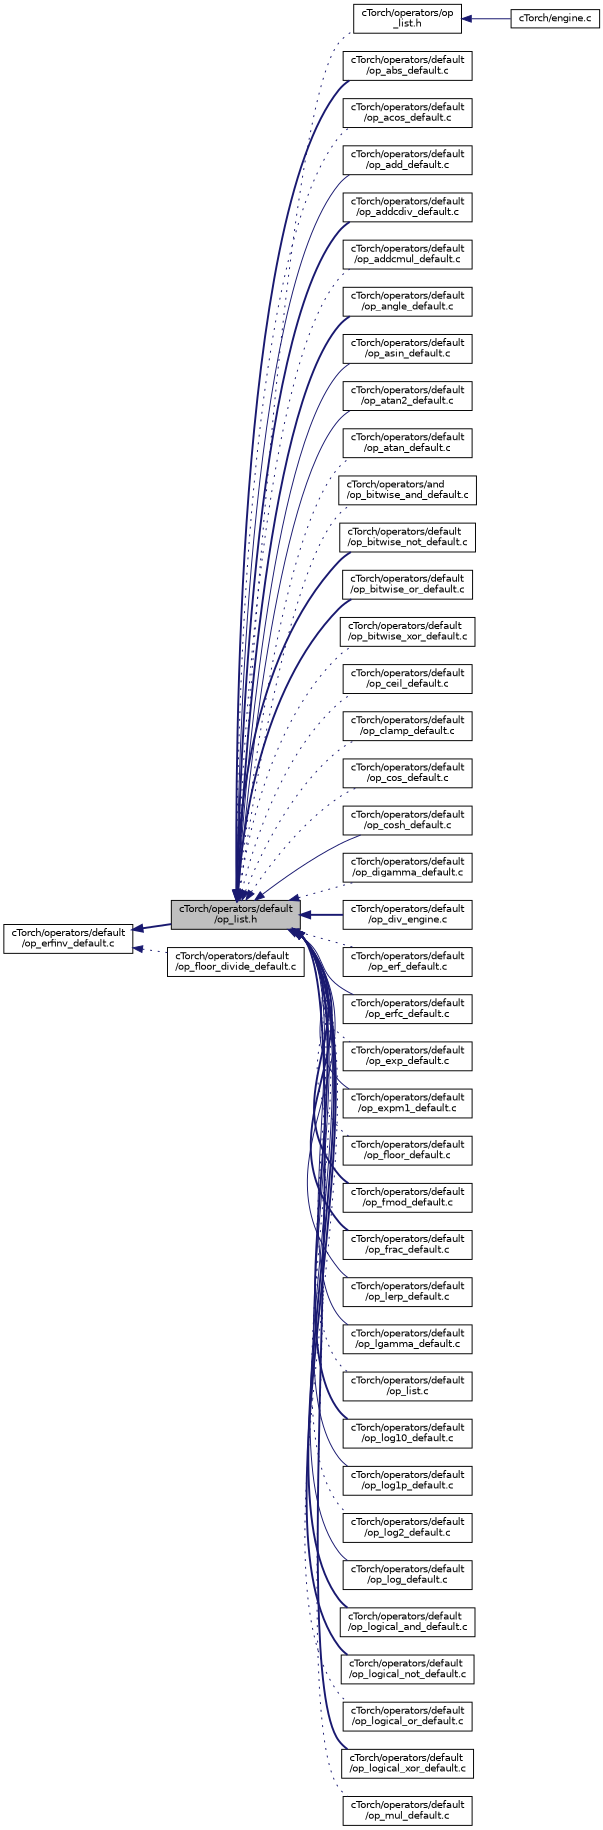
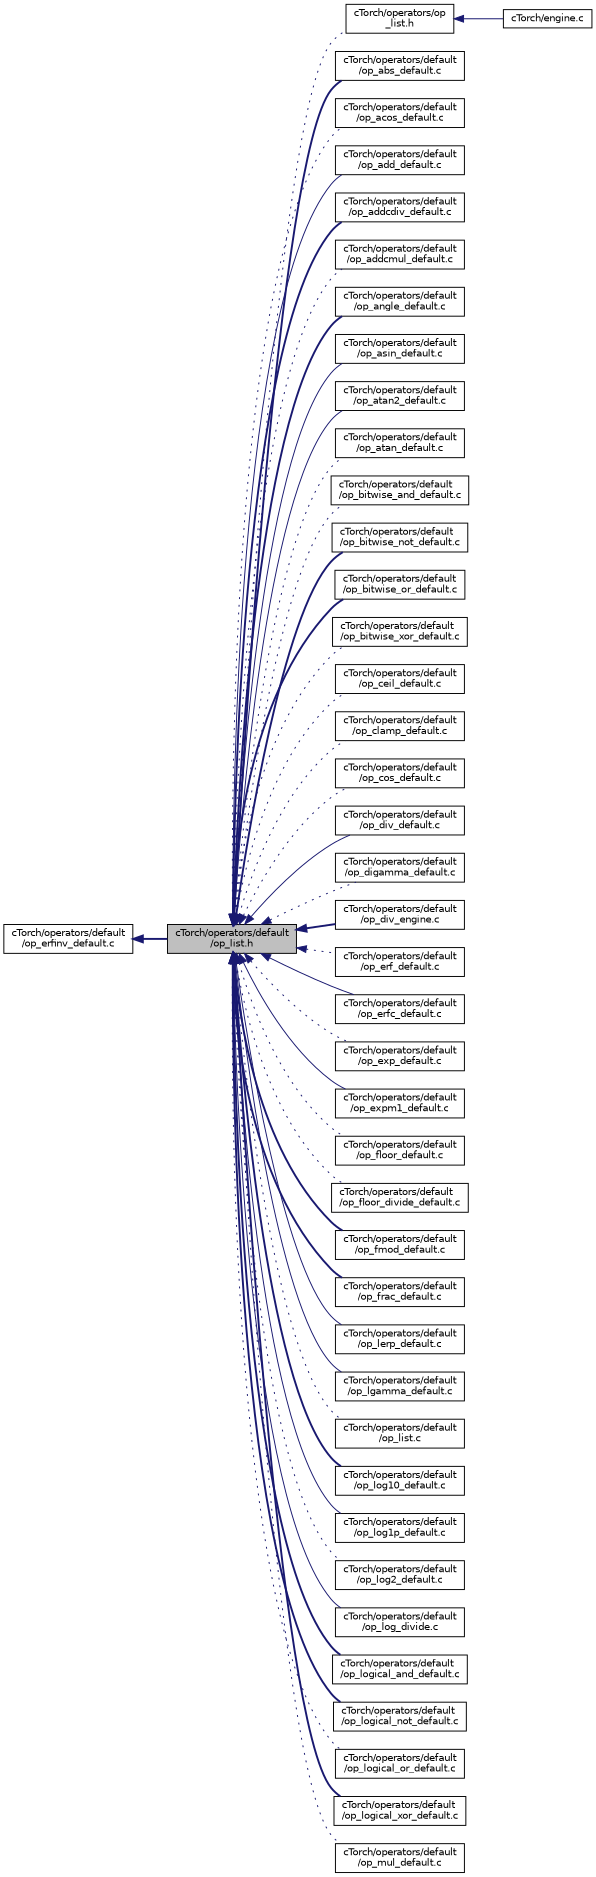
  digraph {
    rankdir=LR
    node [color=black fillcolor=white fontname=Helvetica fontsize=10 shape=record style=filled]
    edge [color=midnightblue dir=back fontname=Helvetica fontsize=10 labelfontname=Helvetica labelfontsize=10 style=dotted]
    n1 [fillcolor=grey75 fontcolor=black height=0.2 label="cTorch/operators/default\l/op_list.h" width=0.4]
    n2 [height=0.2 label="cTorch/operators/op\l_list.h" width=0.4]
    n3 [height=0.2 label="cTorch/operators/default\l/op_abs_default.c" width=0.4]
    n4 [height=0.2 label="cTorch/operators/default\l/op_acos_default.c" width=0.4]
    n5 [height=0.2 label="cTorch/operators/default\l/op_add_default.c" width=0.4]
    n6 [height=0.2 label="cTorch/operators/default\l/op_addcdiv_default.c" width=0.4]
    n7 [height=0.2 label="cTorch/operators/default\l/op_addcmul_default.c" width=0.4]
    n8 [height=0.2 label="cTorch/operators/default\l/op_angle_default.c" width=0.4]
    n9 [height=0.2 label="cTorch/operators/default\l/op_asin_default.c" width=0.4]
    n10 [height=0.2 label="cTorch/operators/default\l/op_atan2_default.c" width=0.4]
    n11 [height=0.2 label="cTorch/operators/default\l/op_atan_default.c" width=0.4]
-   n12 [height=0.2 label="cTorch/operators/and\l/op_bitwise_and_default.c" width=0.4]
+   n12 [height=0.2 label="cTorch/operators/default\l/op_bitwise_and_default.c" width=0.4]
    n13 [height=0.2 label="cTorch/operators/default\l/op_bitwise_not_default.c" width=0.4]
    n14 [height=0.2 label="cTorch/operators/default\l/op_bitwise_or_default.c" width=0.4]
    n15 [height=0.2 label="cTorch/operators/default\l/op_bitwise_xor_default.c" width=0.4]
    n16 [height=0.2 label="cTorch/operators/default\l/op_ceil_default.c" width=0.4]
    n17 [height=0.2 label="cTorch/operators/default\l/op_clamp_default.c" width=0.4]
    n18 [height=0.2 label="cTorch/operators/default\l/op_cos_default.c" width=0.4]
-   n19 [height=0.2 label="cTorch/operators/default\l/op_cosh_default.c" width=0.4]
+   n19 [height=0.2 label="cTorch/operators/default\l/op_div_default.c" width=0.4]
    n20 [height=0.2 label="cTorch/operators/default\l/op_digamma_default.c" width=0.4]
    n21 [height=0.2 label="cTorch/operators/default\l/op_div_engine.c" width=0.4]
    n22 [height=0.2 label="cTorch/operators/default\l/op_erf_default.c" width=0.4]
    n23 [height=0.2 label="cTorch/operators/default\l/op_erfc_default.c" width=0.4]
    n24 [height=0.2 label="cTorch/operators/default\l/op_exp_default.c" width=0.4]
    n25 [height=0.2 label="cTorch/operators/default\l/op_expm1_default.c" width=0.4]
    n26 [height=0.2 label="cTorch/operators/default\l/op_floor_default.c" width=0.4]
    n27 [height=0.2 label="cTorch/operators/default\l/op_floor_divide_default.c" width=0.4]
    n28 [height=0.2 label="cTorch/operators/default\l/op_fmod_default.c" width=0.4]
    n29 [height=0.2 label="cTorch/operators/default\l/op_frac_default.c" width=0.4]
    n30 [height=0.2 label="cTorch/operators/default\l/op_lerp_default.c" width=0.4]
    n31 [height=0.2 label="cTorch/operators/default\l/op_lgamma_default.c" width=0.4]
    n32 [height=0.2 label="cTorch/operators/default\l/op_list.c" width=0.4]
    n33 [height=0.2 label="cTorch/operators/default\l/op_log10_default.c" width=0.4]
    n34 [height=0.2 label="cTorch/operators/default\l/op_log1p_default.c" width=0.4]
    n35 [height=0.2 label="cTorch/operators/default\l/op_log2_default.c" width=0.4]
-   n36 [height=0.2 label="cTorch/operators/default\l/op_log_default.c" width=0.4]
+   n36 [height=0.2 label="cTorch/operators/default\l/op_log_divide.c" width=0.4]
    n37 [height=0.2 label="cTorch/operators/default\l/op_logical_and_default.c" width=0.4]
    n38 [height=0.2 label="cTorch/operators/default\l/op_logical_not_default.c" width=0.4]
    n39 [height=0.2 label="cTorch/operators/default\l/op_logical_or_default.c" width=0.4]
    n40 [height=0.2 label="cTorch/operators/default\l/op_logical_xor_default.c" width=0.4]
    n41 [height=0.2 label="cTorch/operators/default\l/op_mul_default.c" width=0.4]
    n42 [height=0.2 label="cTorch/engine.c" width=0.4]
    n43 [height=0.2 label="cTorch/operators/default\l/op_erfinv_default.c" width=0.4]
    n1 -> n2
    n1 -> n3 [style=bold]
    n1 -> n4
    n1 -> n5 [style=solid]
    n1 -> n6 [style=bold]
    n1 -> n7
    n1 -> n8 [style=bold]
    n1 -> n9 [style=solid]
    n1 -> n10 [style=solid]
    n1 -> n11
    n1 -> n12
    n1 -> n13 [style=bold]
    n1 -> n14 [style=bold]
    n1 -> n15
    n1 -> n16
    n1 -> n17
    n1 -> n18
    n1 -> n19 [style=solid]
    n1 -> n20
    n1 -> n21 [style=bold]
    n1 -> n22
    n1 -> n23 [style=solid]
    n1 -> n24
    n1 -> n25 [style=solid]
    n1 -> n26
-   n43 -> n27
+   n1 -> n27
    n1 -> n28 [style=bold]
    n1 -> n29 [style=bold]
    n1 -> n30 [style=solid]
    n1 -> n31 [style=solid]
    n1 -> n32
    n1 -> n33 [style=bold]
    n1 -> n34 [style=solid]
    n1 -> n35
    n1 -> n36 [style=solid]
    n1 -> n37 [style=bold]
    n1 -> n38 [style=bold]
    n1 -> n39
    n1 -> n40 [style=bold]
    n1 -> n41
    n2 -> n42 [style=solid]
    n43 -> n1 [style=bold]
  }
